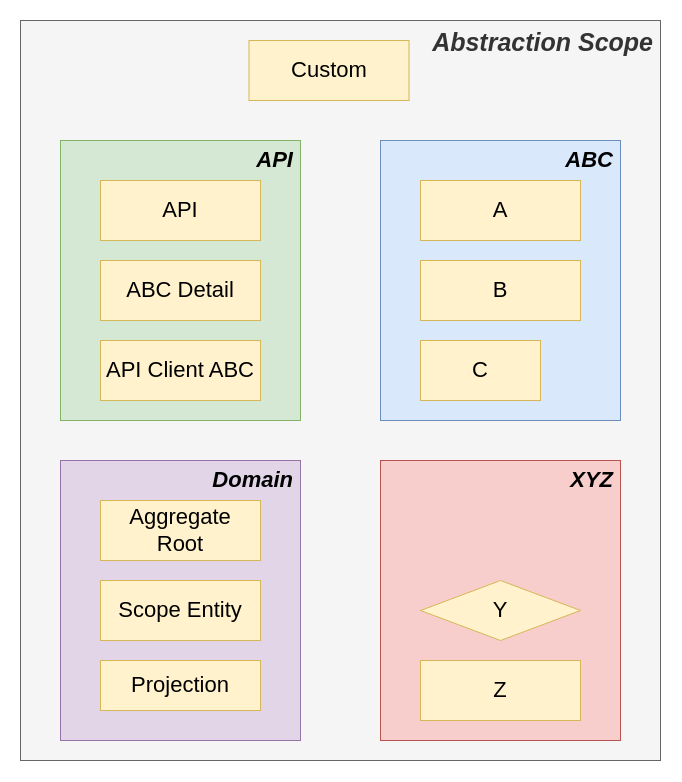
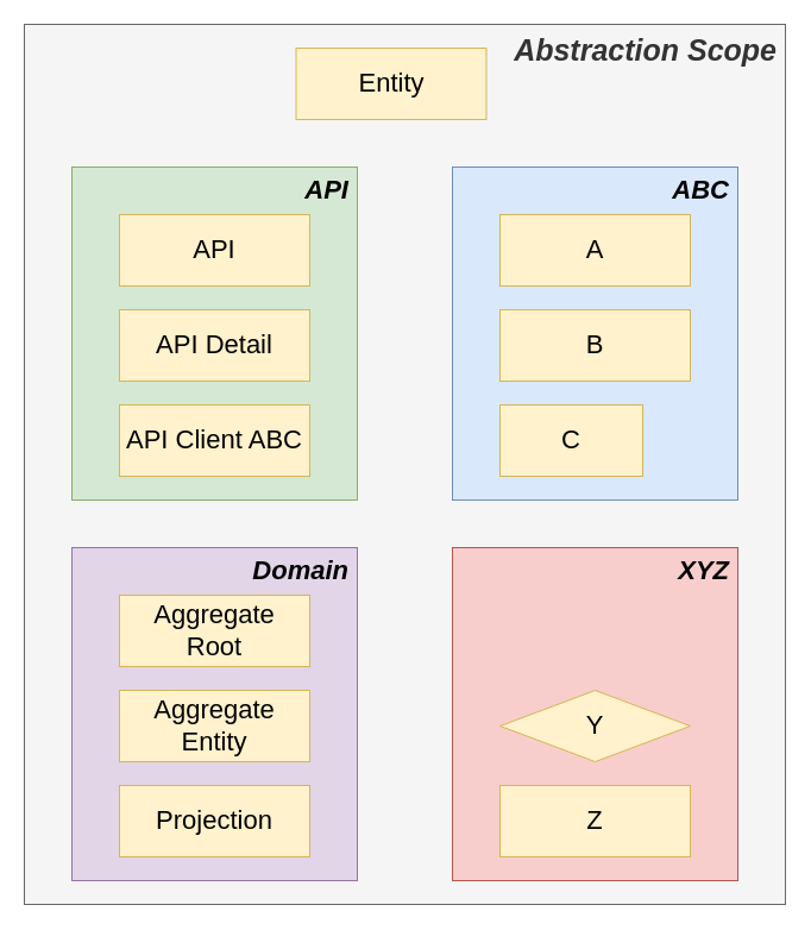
  <mxCell id="0" />
  <mxCell id="1" parent="0" />
  <mxCell id="2" value="Abstraction Scope" style="rounded=0;whiteSpace=wrap;html=1;fontSize=25;align=right;fillColor=#f5f5f5;strokeColor=#666666;fontColor=#333333;fontStyle=3;verticalAlign=top;spacingRight=5;" parent="1" vertex="1"><mxGeometry x="20" y="20" width="640" height="740" as="geometry" /></mxCell>
  <mxCell id="3" value="API" style="rounded=0;whiteSpace=wrap;html=1;fillColor=#d5e8d4;strokeColor=#82b366;fontSize=22;fontStyle=3;verticalAlign=top;align=right;spacingRight=5;" parent="1" vertex="1"><mxGeometry x="60" y="140" width="240" height="280" as="geometry" /></mxCell>
- <mxCell id="4" value="Custom" style="rounded=0;whiteSpace=wrap;html=1;fontSize=22;fillColor=#fff2cc;strokeColor=#d6b656;fontStyle=0" parent="1" vertex="1"><mxGeometry x="248.5" y="40" width="160" height="60" as="geometry" /></mxCell>
+ <mxCell id="4" value="Entity" style="rounded=0;whiteSpace=wrap;html=1;fontSize=22;fillColor=#fff2cc;strokeColor=#d6b656;fontStyle=0" parent="1" vertex="1"><mxGeometry x="248.5" y="40" width="160" height="60" as="geometry" /></mxCell>
  <mxCell id="5" value="API" style="rounded=0;whiteSpace=wrap;html=1;fontSize=22;fillColor=#fff2cc;strokeColor=#d6b656;" parent="1" vertex="1"><mxGeometry x="100" y="180" width="160" height="60" as="geometry" /></mxCell>
- <mxCell id="6" value="ABC Detail" style="rounded=0;whiteSpace=wrap;html=1;fontSize=22;fillColor=#fff2cc;strokeColor=#d6b656;" parent="1" vertex="1"><mxGeometry x="100" y="260" width="160" height="60" as="geometry" /></mxCell>
+ <mxCell id="6" value="API Detail" style="rounded=0;whiteSpace=wrap;html=1;fontSize=22;fillColor=#fff2cc;strokeColor=#d6b656;" parent="1" vertex="1"><mxGeometry x="100" y="260" width="160" height="60" as="geometry" /></mxCell>
  <mxCell id="7" value="API Client ABC" style="rounded=0;whiteSpace=wrap;html=1;fontSize=22;fillColor=#fff2cc;strokeColor=#d6b656;" parent="1" vertex="1"><mxGeometry x="100" y="340" width="160" height="60" as="geometry" /></mxCell>
  <mxCell id="8" value="ABC" style="rounded=0;whiteSpace=wrap;html=1;fillColor=#dae8fc;strokeColor=#6c8ebf;fontSize=22;fontStyle=3;verticalAlign=top;align=right;spacingRight=5;" parent="1" vertex="1"><mxGeometry x="380" y="140" width="240" height="280" as="geometry" /></mxCell>
  <mxCell id="9" value="A" style="rounded=0;whiteSpace=wrap;html=1;fontSize=22;fillColor=#fff2cc;strokeColor=#d6b656;" parent="1" vertex="1"><mxGeometry x="420" y="180" width="160" height="60" as="geometry" /></mxCell>
  <mxCell id="10" value="B" style="rounded=0;whiteSpace=wrap;html=1;fontSize=22;fillColor=#fff2cc;strokeColor=#d6b656;" parent="1" vertex="1"><mxGeometry x="420" y="260" width="160" height="60" as="geometry" /></mxCell>
  <mxCell id="11" value="C" style="rounded=0;whiteSpace=wrap;html=1;fontSize=22;fillColor=#fff2cc;strokeColor=#d6b656;" parent="1" vertex="1"><mxGeometry x="420" y="340" width="120" height="60" as="geometry" /></mxCell>
  <mxCell id="12" value="Domain" style="rounded=0;whiteSpace=wrap;html=1;fillColor=#e1d5e7;strokeColor=#9673a6;fontSize=22;fontStyle=3;verticalAlign=top;align=right;spacingRight=5;" parent="1" vertex="1"><mxGeometry x="60" y="460" width="240" height="280" as="geometry" /></mxCell>
  <mxCell id="13" value="Aggregate &lt;br&gt;Root" style="rounded=0;whiteSpace=wrap;html=1;fontSize=22;fillColor=#fff2cc;strokeColor=#d6b656;" parent="1" vertex="1"><mxGeometry x="100" y="500" width="160" height="60" as="geometry" /></mxCell>
- <mxCell id="14" value="Scope Entity" style="rounded=0;whiteSpace=wrap;html=1;fontSize=22;fillColor=#fff2cc;strokeColor=#d6b656;" parent="1" vertex="1"><mxGeometry x="100" y="580" width="160" height="60" as="geometry" /></mxCell>
- <mxCell id="15" value="Projection" style="rounded=0;whiteSpace=wrap;html=1;fontSize=22;fillColor=#fff2cc;strokeColor=#d6b656;" parent="1" vertex="1"><mxGeometry x="100" y="660" width="160" height="50" as="geometry" /></mxCell>
+ <mxCell id="14" value="Aggregate Entity" style="rounded=0;whiteSpace=wrap;html=1;fontSize=22;fillColor=#fff2cc;strokeColor=#d6b656;" parent="1" vertex="1"><mxGeometry x="100" y="580" width="160" height="60" as="geometry" /></mxCell>
+ <mxCell id="15" value="Projection" style="rounded=0;whiteSpace=wrap;html=1;fontSize=22;fillColor=#fff2cc;strokeColor=#d6b656;" parent="1" vertex="1"><mxGeometry x="100" y="660" width="160" height="60" as="geometry" /></mxCell>
  <mxCell id="16" value="XYZ" style="rounded=0;whiteSpace=wrap;html=1;fillColor=#f8cecc;strokeColor=#b85450;fontSize=22;fontStyle=3;verticalAlign=top;align=right;spacingRight=5;" parent="1" vertex="1"><mxGeometry x="380" y="460" width="240" height="280" as="geometry" /></mxCell>
  <mxCell id="17" value="Y" style="rhombus;whiteSpace=wrap;html=1;fontSize=22;fillColor=#fff2cc;strokeColor=#d6b656;" parent="1" vertex="1"><mxGeometry x="420" y="580" width="160" height="60" as="geometry" /></mxCell>
  <mxCell id="18" value="Z" style="rounded=0;whiteSpace=wrap;html=1;fontSize=22;fillColor=#fff2cc;strokeColor=#d6b656;" vertex="1" parent="1"><mxGeometry x="420" y="660" width="160" height="60" as="geometry" /></mxCell>
